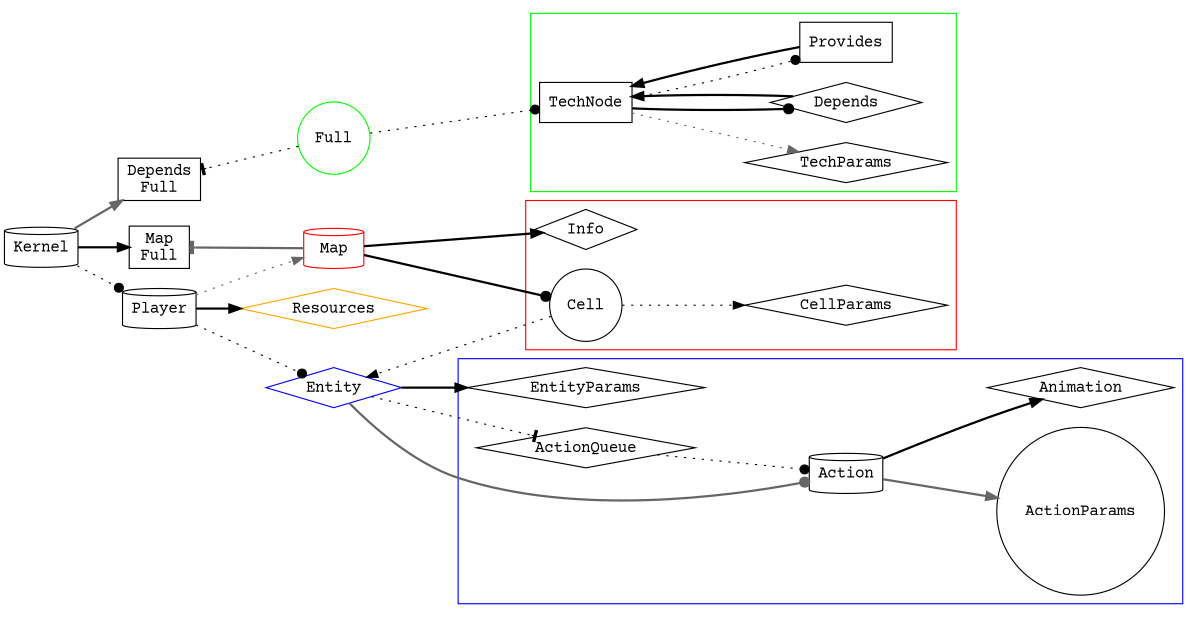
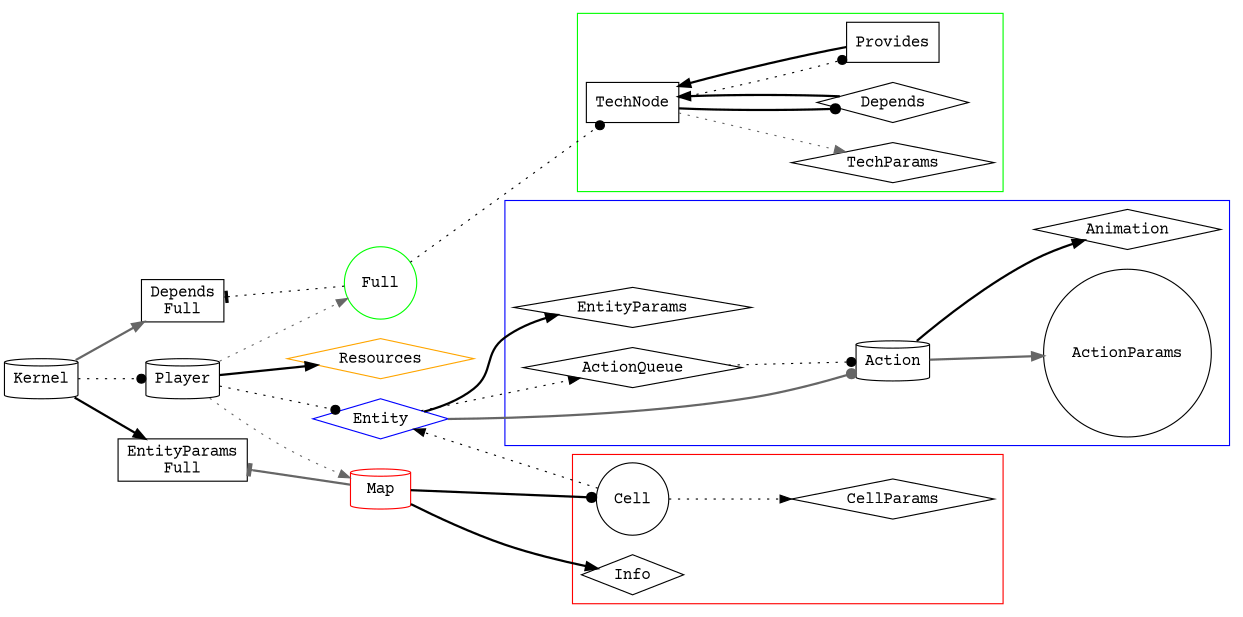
  digraph {
    fontname="Courier Prime"
    rankdir=LR
    node [fontname="Courier Prime" shape=diamond]
    edge [color=black fontname="Courier Prime" style=bold]
    n1 [label="Depends\nFull" shape=box]
-   n2 [label="Map\nFull" shape=box]
+   n2 [label="EntityParams\nFull" shape=box]
    Player [shape=cylinder]
    Resources [color=orange]
    Map [color=red shape=cylinder]
    n6 [color=green label=Full shape=circle]
    Entity [color=blue]
    Info
    Cell [shape=circle]
    CellParams
    TechNode [shape=box]
    TechParams
    Depends
    Provides [shape=box]
    EntityParams
    Action [shape=cylinder]
    ActionQueue
    ActionParams [shape=circle]
    Animation
    Kernel [shape=cylinder]
    subgraph sub_1 {
      rank=same
      n1
      n2
      Player
    }
    subgraph sub_2 {
      rank=same
      Resources
      Map
      n6
      Entity
    }
    subgraph cluster_3 {
      color=red
      Info
      Cell
      CellParams
    }
    subgraph cluster_4 {
      color=green
      TechNode
      TechParams
      Depends
      Provides
    }
    subgraph cluster_5 {
      color=blue
      EntityParams
      Action
      ActionQueue
      ActionParams
      Animation
    }
    Player -> Resources
    Player -> Map [color=gray40 style=dotted]
+   Player -> n6 [color=gray40 style=dotted]
    Player -> Entity [arrowhead=dot style=dotted]
    Map -> n2 [arrowhead=tee color=gray40]
    Map -> Info
    Map -> Cell [arrowhead=dot]
    n6 -> n1 [arrowhead=tee style=dotted]
    n6 -> TechNode [arrowhead=dot style=dotted]
    Entity -> EntityParams
    Entity -> Action [arrowhead=dot color=gray40]
-   Entity -> ActionQueue [style=dotted arrowhead=tee]
+   Entity -> ActionQueue [style=dotted]
    Cell -> Entity [style=dotted]
    Cell -> CellParams [style=dotted]
    TechNode -> TechParams [color=gray40 style=dotted]
    TechNode -> Depends [arrowhead=dot]
    TechNode -> Provides [arrowhead=dot style=dotted]
    Depends -> TechNode
    Provides -> TechNode
    Action -> ActionParams [color=gray40]
    Action -> Animation
    ActionQueue -> Action [arrowhead=dot style=dotted]
    Kernel -> n1 [color=gray40]
    Kernel -> n2
    Kernel -> Player [arrowhead=dot style=dotted]
  }
